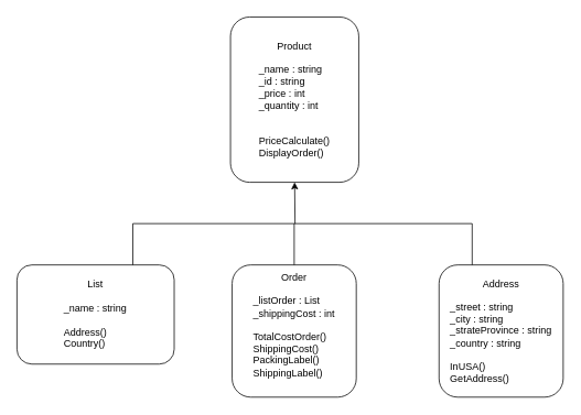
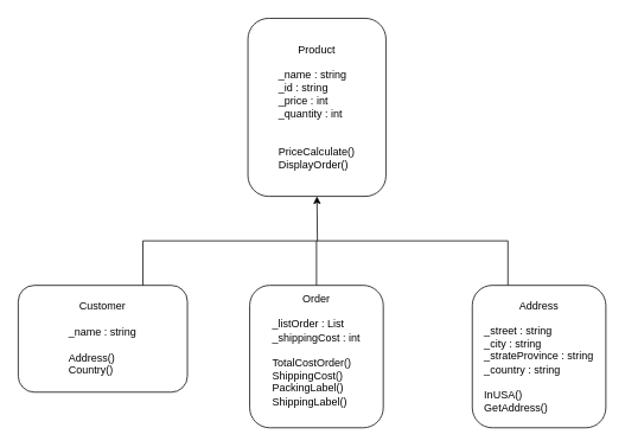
  <mxCell id="0" />
  <mxCell id="1" parent="0" />
  <mxCell id="2" value="Product&lt;br&gt;&lt;br&gt;&lt;div style=&quot;text-align: left;&quot;&gt;&lt;span style=&quot;background-color: initial;&quot;&gt;_name : string&lt;/span&gt;&lt;/div&gt;&lt;div style=&quot;text-align: left;&quot;&gt;&lt;span style=&quot;background-color: initial;&quot;&gt;_id : string&lt;/span&gt;&lt;/div&gt;&lt;div style=&quot;text-align: left;&quot;&gt;&lt;span style=&quot;background-color: initial;&quot;&gt;_price : int&lt;/span&gt;&lt;/div&gt;&lt;div style=&quot;text-align: left;&quot;&gt;&lt;span style=&quot;background-color: initial;&quot;&gt;_quantity : int&lt;/span&gt;&lt;/div&gt;&lt;div style=&quot;text-align: left;&quot;&gt;&lt;br&gt;&lt;/div&gt;&lt;div style=&quot;text-align: left;&quot;&gt;&lt;br&gt;&lt;/div&gt;&lt;div style=&quot;text-align: left;&quot;&gt;PriceCalculate()&lt;/div&gt;&lt;div style=&quot;text-align: left;&quot;&gt;DisplayOrder()&lt;/div&gt;" style="rounded=1;whiteSpace=wrap;html=1;" parent="1" vertex="1"><mxGeometry x="278" y="20" width="155" height="200" as="geometry" /></mxCell>
- <mxCell id="3" value="List&lt;br&gt;&lt;div style=&quot;text-align: left;&quot;&gt;&lt;br&gt;&lt;/div&gt;&lt;div style=&quot;text-align: left;&quot;&gt;&lt;span style=&quot;background-color: initial;&quot;&gt;_name : string&lt;/span&gt;&lt;/div&gt;&lt;div style=&quot;text-align: left;&quot;&gt;&lt;br&gt;&lt;/div&gt;&lt;div style=&quot;text-align: left;&quot;&gt;&lt;span style=&quot;background-color: initial;&quot;&gt;Address()&lt;/span&gt;&lt;/div&gt;&lt;div style=&quot;text-align: left;&quot;&gt;Country()&lt;/div&gt;" style="rounded=1;whiteSpace=wrap;html=1;" parent="1" vertex="1"><mxGeometry x="20" y="320" width="190" height="120" as="geometry" /></mxCell>
+ <mxCell id="3" value="Customer&lt;br&gt;&lt;div style=&quot;text-align: left;&quot;&gt;&lt;br&gt;&lt;/div&gt;&lt;div style=&quot;text-align: left;&quot;&gt;&lt;span style=&quot;background-color: initial;&quot;&gt;_name : string&lt;/span&gt;&lt;/div&gt;&lt;div style=&quot;text-align: left;&quot;&gt;&lt;br&gt;&lt;/div&gt;&lt;div style=&quot;text-align: left;&quot;&gt;&lt;span style=&quot;background-color: initial;&quot;&gt;Address()&lt;/span&gt;&lt;/div&gt;&lt;div style=&quot;text-align: left;&quot;&gt;Country()&lt;/div&gt;" style="rounded=1;whiteSpace=wrap;html=1;" parent="1" vertex="1"><mxGeometry x="20" y="320" width="190" height="120" as="geometry" /></mxCell>
  <mxCell id="4" value="Address&lt;br&gt;&lt;br&gt;&lt;div style=&quot;text-align: left;&quot;&gt;_street : string&lt;/div&gt;&lt;div style=&quot;text-align: left;&quot;&gt;_city : string&lt;/div&gt;&lt;div style=&quot;text-align: left;&quot;&gt;_strateProvince : string&lt;/div&gt;&lt;div style=&quot;text-align: left;&quot;&gt;_country : string&lt;/div&gt;&lt;div style=&quot;text-align: left;&quot;&gt;&lt;br&gt;&lt;/div&gt;&lt;div style=&quot;text-align: left;&quot;&gt;InUSA()&lt;/div&gt;&lt;div style=&quot;text-align: left;&quot;&gt;GetAddress()&lt;/div&gt;" style="rounded=1;whiteSpace=wrap;html=1;" parent="1" vertex="1"><mxGeometry x="530" y="320" width="150" height="160" as="geometry" /></mxCell>
  <mxCell id="5" value="" style="endArrow=none;html=1;" parent="1" edge="1"><mxGeometry width="50" height="50" relative="1" as="geometry"><mxPoint x="160" y="320" as="sourcePoint" /><mxPoint x="160" y="270" as="targetPoint" /></mxGeometry></mxCell>
  <mxCell id="6" value="" style="endArrow=none;html=1;" parent="1" edge="1"><mxGeometry width="50" height="50" relative="1" as="geometry"><mxPoint x="570" y="320" as="sourcePoint" /><mxPoint x="570" y="270" as="targetPoint" /></mxGeometry></mxCell>
  <mxCell id="7" value="" style="endArrow=none;html=1;" parent="1" edge="1"><mxGeometry width="50" height="50" relative="1" as="geometry"><mxPoint x="160" y="270" as="sourcePoint" /><mxPoint x="570" y="270" as="targetPoint" /></mxGeometry></mxCell>
  <mxCell id="8" value="" style="endArrow=classic;html=1;entryX=0.5;entryY=1;entryDx=0;entryDy=0;" parent="1" target="2" edge="1"><mxGeometry width="50" height="50" relative="1" as="geometry"><mxPoint x="356" y="270" as="sourcePoint" /><mxPoint x="390" y="250" as="targetPoint" /></mxGeometry></mxCell>
  <mxCell id="9" value="Order&lt;br&gt;&lt;br&gt;&lt;div style=&quot;text-align: left;&quot;&gt;_listOrder : List&lt;/div&gt;&lt;div style=&quot;text-align: left;&quot;&gt;_shippingCost : int&lt;/div&gt;&lt;div style=&quot;text-align: left;&quot;&gt;&lt;br&gt;&lt;/div&gt;&lt;div style=&quot;text-align: left;&quot;&gt;TotalCostOrder()&lt;/div&gt;&lt;div style=&quot;text-align: left;&quot;&gt;ShippingCost()&lt;/div&gt;&lt;div style=&quot;text-align: left;&quot;&gt;PackingLabel()&lt;/div&gt;&lt;div style=&quot;text-align: left;&quot;&gt;ShippingLabel()&lt;/div&gt;&lt;div style=&quot;text-align: left;&quot;&gt;&lt;br&gt;&lt;/div&gt;" style="rounded=1;whiteSpace=wrap;html=1;align=center;" parent="1" vertex="1"><mxGeometry x="280" y="320" width="150" height="160" as="geometry" /></mxCell>
  <mxCell id="10" value="" style="endArrow=none;html=1;exitX=0.5;exitY=0;exitDx=0;exitDy=0;" parent="1" source="9" edge="1"><mxGeometry width="50" height="50" relative="1" as="geometry"><mxPoint x="305" y="320" as="sourcePoint" /><mxPoint x="355" y="270" as="targetPoint" /></mxGeometry></mxCell>
